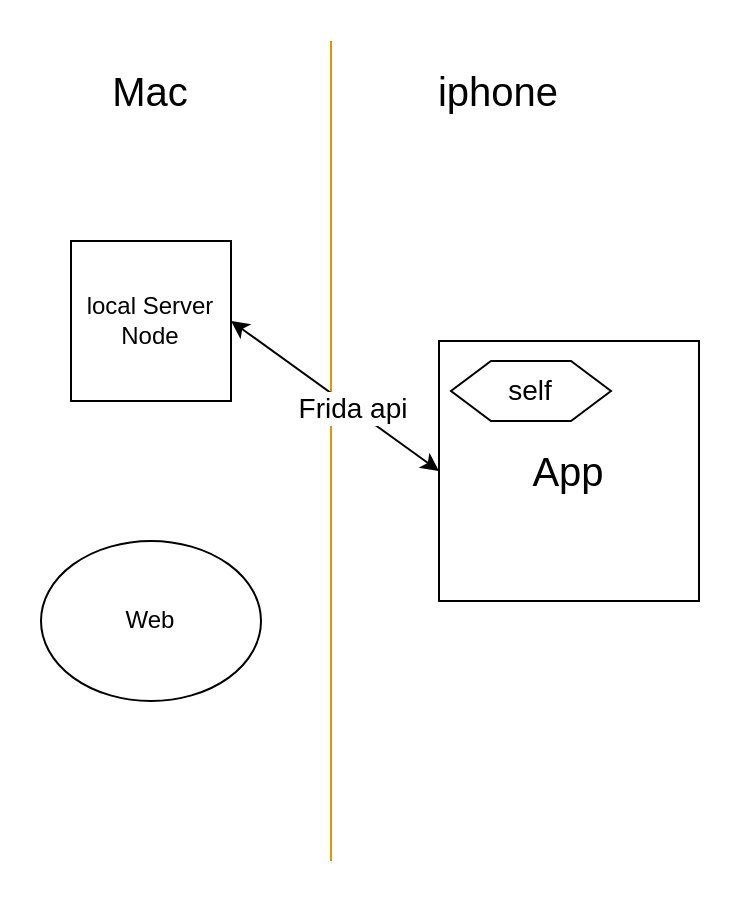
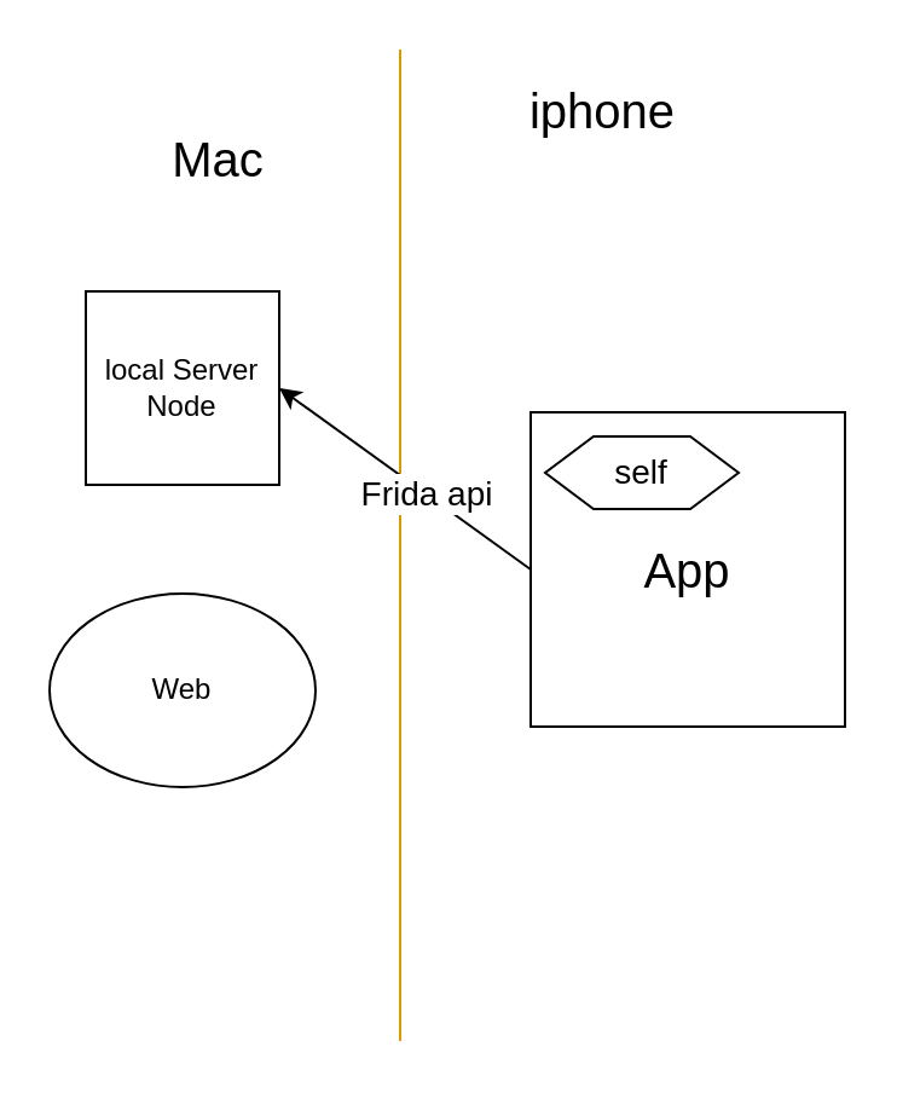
  <mxCell id="0" />
  <mxCell id="1" parent="0" />
  <mxCell id="2" value="local Server&lt;br&gt;Node" style="whiteSpace=wrap;html=1;aspect=fixed;" vertex="1" parent="1"><mxGeometry x="35" y="120" width="80" height="80" as="geometry" /></mxCell>
  <mxCell id="3" value="" style="endArrow=none;html=1;rounded=0;fillColor=#ffe6cc;strokeColor=#d79b00;" edge="1" parent="1"><mxGeometry width="50" height="50" relative="1" as="geometry"><mxPoint x="165" y="430" as="sourcePoint" /><mxPoint x="165" y="20" as="targetPoint" /></mxGeometry></mxCell>
- <mxCell id="4" value="Web" style="ellipse;whiteSpace=wrap;html=1;" vertex="1" parent="1"><mxGeometry x="20" y="270" width="110" height="80" as="geometry" /></mxCell>
- <mxCell id="5" value="Mac" style="text;html=1;strokeColor=none;fillColor=none;align=center;verticalAlign=middle;whiteSpace=wrap;rounded=0;fontSize=20;" vertex="1" parent="1"><mxGeometry x="45" y="30" width="60" height="30" as="geometry" /></mxCell>
+ <mxCell id="4" value="Web" style="ellipse;whiteSpace=wrap;html=1;" vertex="1" parent="1"><mxGeometry x="20" y="245" width="110" height="80" as="geometry" /></mxCell>
+ <mxCell id="5" value="Mac" style="text;html=1;strokeColor=none;fillColor=none;align=center;verticalAlign=middle;whiteSpace=wrap;rounded=0;fontSize=20;" vertex="1" parent="1"><mxGeometry x="60" y="50" width="60" height="30" as="geometry" /></mxCell>
  <mxCell id="6" value="iphone" style="text;html=1;strokeColor=none;fillColor=none;align=center;verticalAlign=middle;whiteSpace=wrap;rounded=0;fontSize=20;" vertex="1" parent="1"><mxGeometry x="219" y="30" width="60" height="30" as="geometry" /></mxCell>
  <mxCell id="7" value="App" style="whiteSpace=wrap;html=1;aspect=fixed;fontSize=20;" vertex="1" parent="1"><mxGeometry x="219" y="170" width="130" height="130" as="geometry" /></mxCell>
  <mxCell id="8" value="self" style="shape=hexagon;perimeter=hexagonPerimeter2;whiteSpace=wrap;html=1;fixedSize=1;fontSize=14;" vertex="1" parent="1"><mxGeometry x="225" y="180" width="80" height="30" as="geometry" /></mxCell>
- <mxCell id="9" value="" style="endArrow=classic;startArrow=classic;html=1;rounded=0;fontSize=14;exitX=1;exitY=0.5;exitDx=0;exitDy=0;entryX=0;entryY=0.5;entryDx=0;entryDy=0;" edge="1" parent="1" source="2" target="7"><mxGeometry width="50" height="50" relative="1" as="geometry"><mxPoint x="215" y="280" as="sourcePoint" /><mxPoint x="265" y="230" as="targetPoint" /></mxGeometry></mxCell>
+ <mxCell id="9" value="" style="endArrow=none;startArrow=classic;html=1;rounded=0;fontSize=14;exitX=1;exitY=0.5;exitDx=0;exitDy=0;entryX=0;entryY=0.5;entryDx=0;entryDy=0;" edge="1" parent="1" source="2" target="7"><mxGeometry width="50" height="50" relative="1" as="geometry"><mxPoint x="215" y="280" as="sourcePoint" /><mxPoint x="265" y="230" as="targetPoint" /></mxGeometry></mxCell>
  <mxCell id="10" value="Frida api" style="edgeLabel;html=1;align=center;verticalAlign=middle;resizable=0;points=[];fontSize=14;" vertex="1" connectable="0" parent="9"><mxGeometry x="0.154" relative="1" as="geometry"><mxPoint as="offset" /></mxGeometry></mxCell>
